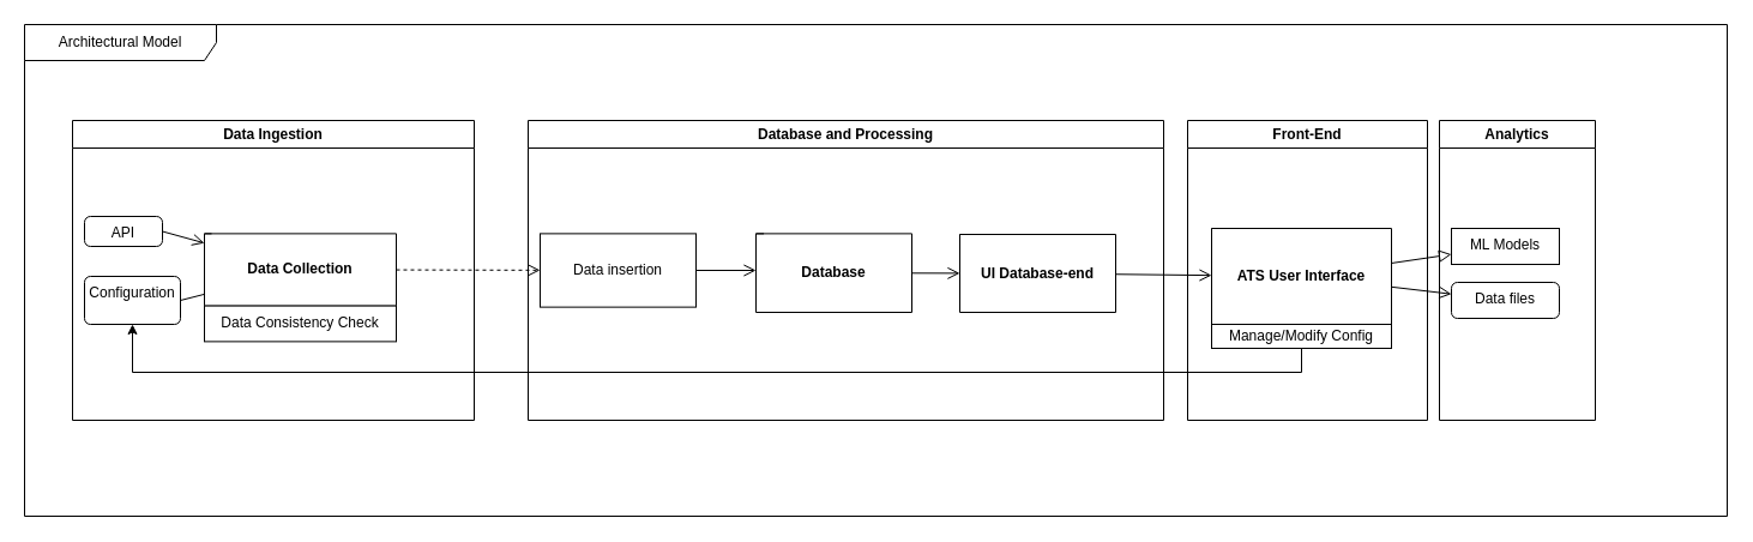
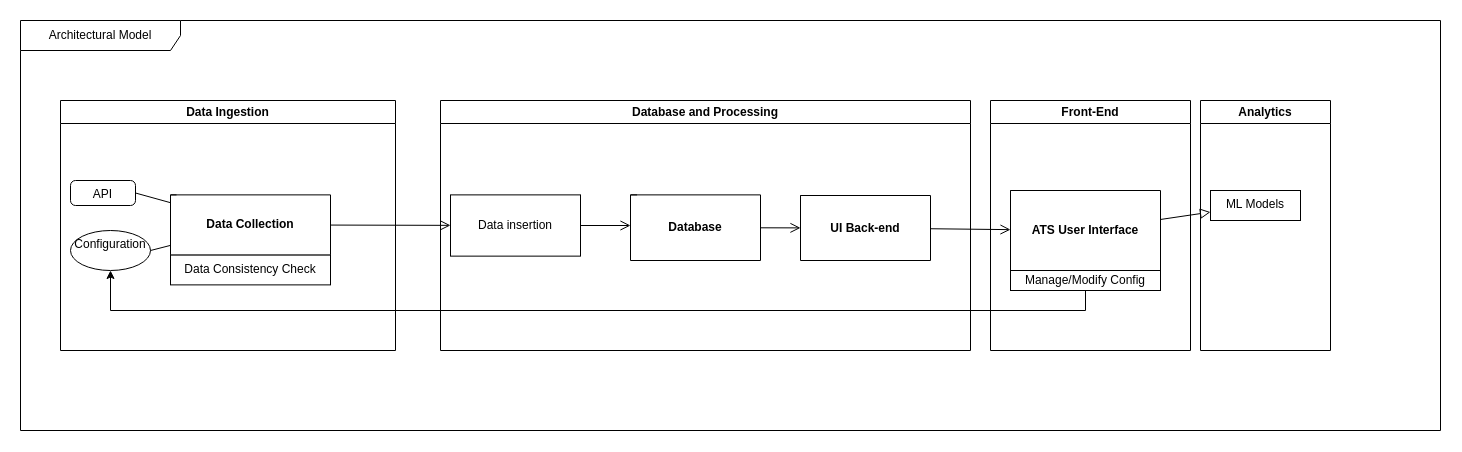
  <mxCell id="0" />
  <mxCell id="1" parent="0" />
  <mxCell id="2" value="Architectural Model" style="shape=umlFrame;whiteSpace=wrap;html=1;pointerEvents=0;recursiveResize=0;container=1;collapsible=0;width=160;" vertex="1" parent="1"><mxGeometry x="20" y="20" width="1420" height="410" as="geometry" /></mxCell>
  <mxCell id="3" value="" style="endArrow=open;startArrow=none;endFill=0;startFill=0;endSize=8;html=1;verticalAlign=bottom;labelBackgroundColor=none;strokeWidth=1;rounded=0;" edge="1" parent="2" source="17" target="21"><mxGeometry width="160" relative="1" as="geometry"><mxPoint x="940" y="189.5" as="sourcePoint" /><mxPoint x="990" y="189.5" as="targetPoint" /></mxGeometry></mxCell>
  <mxCell id="4" value="" style="endArrow=block;startArrow=none;endFill=0;startFill=0;endSize=8;html=1;verticalAlign=bottom;labelBackgroundColor=none;strokeWidth=1;rounded=0;" edge="1" parent="2" source="21" target="25"><mxGeometry width="160" relative="1" as="geometry"><mxPoint x="1140" y="165" as="sourcePoint" /><mxPoint x="1190" y="164.5" as="targetPoint" /></mxGeometry></mxCell>
- <mxCell id="5" value="" style="endArrow=open;startArrow=none;endFill=0;startFill=0;endSize=8;html=1;verticalAlign=bottom;labelBackgroundColor=none;strokeWidth=1;rounded=0;" edge="1" parent="2" source="21" target="24"><mxGeometry width="160" relative="1" as="geometry"><mxPoint x="1140" y="209.5" as="sourcePoint" /><mxPoint x="1190" y="209.5" as="targetPoint" /></mxGeometry></mxCell>
  <mxCell id="6" value="Data Ingestion" style="swimlane;whiteSpace=wrap;html=1;" vertex="1" parent="2"><mxGeometry x="40" y="80" width="335" height="250" as="geometry" /></mxCell>
  <mxCell id="7" value="Data Consistency Check" style="rounded=0;whiteSpace=wrap;html=1;" vertex="1" parent="6"><mxGeometry x="110" y="154.38" width="160" height="30" as="geometry" /></mxCell>
  <mxCell id="8" value="API" style="html=1;align=center;verticalAlign=top;rounded=1;absoluteArcSize=1;arcSize=10;dashed=0;whiteSpace=wrap;" vertex="1" parent="6"><mxGeometry x="10" y="80" width="65" height="25" as="geometry" /></mxCell>
- <mxCell id="9" value="Configuration" style="html=1;align=center;verticalAlign=top;rounded=1;absoluteArcSize=1;arcSize=10;dashed=0;whiteSpace=wrap;" vertex="1" parent="6"><mxGeometry x="10" y="130" width="80" height="40" as="geometry" /></mxCell>
+ <mxCell id="9" value="Configuration" style="ellipse;html=1;align=center;verticalAlign=top;absoluteArcSize=1;arcSize=10;dashed=0;whiteSpace=wrap;" vertex="1" parent="6"><mxGeometry x="10" y="130" width="80" height="40" as="geometry" /></mxCell>
  <mxCell id="10" value="" style="endArrow=none;startArrow=none;endFill=0;startFill=0;endSize=8;html=1;verticalAlign=bottom;labelBackgroundColor=none;strokeWidth=1;rounded=0;exitX=1;exitY=0.5;exitDx=0;exitDy=0;" edge="1" parent="6" source="9" target="12"><mxGeometry width="160" relative="1" as="geometry"><mxPoint x="90" y="134.5" as="sourcePoint" /><mxPoint x="110" y="130.6" as="targetPoint" /></mxGeometry></mxCell>
- <mxCell id="11" value="" style="endArrow=open;startArrow=none;endFill=0;startFill=0;endSize=8;html=1;verticalAlign=bottom;labelBackgroundColor=none;strokeWidth=1;rounded=0;exitX=1;exitY=0.5;exitDx=0;exitDy=0;" edge="1" parent="6" source="8" target="12"><mxGeometry width="160" relative="1" as="geometry"><mxPoint x="220" y="130" as="sourcePoint" /><mxPoint x="110" y="95" as="targetPoint" /></mxGeometry></mxCell>
+ <mxCell id="11" value="" style="endArrow=none;startArrow=none;endFill=0;startFill=0;endSize=8;html=1;verticalAlign=bottom;labelBackgroundColor=none;strokeWidth=1;rounded=0;exitX=1;exitY=0.5;exitDx=0;exitDy=0;" edge="1" parent="6" source="8" target="12"><mxGeometry width="160" relative="1" as="geometry"><mxPoint x="220" y="130" as="sourcePoint" /><mxPoint x="110" y="95" as="targetPoint" /></mxGeometry></mxCell>
  <mxCell id="12" value="Data Collection" style="shape=folder;fontStyle=1;tabWidth=0;tabHeight=0;tabPosition=left;html=1;boundedLbl=1;whiteSpace=wrap;" vertex="1" parent="6"><mxGeometry x="110" y="94.38" width="160" height="60" as="geometry" /></mxCell>
  <mxCell id="13" value="Database and Processing" style="swimlane;whiteSpace=wrap;html=1;" vertex="1" parent="2"><mxGeometry x="420" y="80" width="530" height="250" as="geometry" /></mxCell>
  <mxCell id="14" value="Data insertion" style="rounded=0;whiteSpace=wrap;html=1;" vertex="1" parent="13"><mxGeometry x="10" y="94.38" width="130" height="61.25" as="geometry" /></mxCell>
  <mxCell id="15" value="Database" style="shape=folder;fontStyle=1;tabWidth=0;tabHeight=0;tabPosition=left;html=1;boundedLbl=1;whiteSpace=wrap;" vertex="1" parent="13"><mxGeometry x="190" y="94.38" width="130" height="65.62" as="geometry" /></mxCell>
  <mxCell id="16" value="" style="endArrow=open;startArrow=none;endFill=0;startFill=0;endSize=8;html=1;verticalAlign=bottom;labelBackgroundColor=none;strokeWidth=1;rounded=0;entryX=0;entryY=0;entryDx=0;entryDy=30.625;entryPerimeter=0;exitX=1;exitY=0.5;exitDx=0;exitDy=0;" edge="1" parent="13" source="14" target="15"><mxGeometry width="160" relative="1" as="geometry"><mxPoint x="130" y="110" as="sourcePoint" /><mxPoint x="-20" y="135" as="targetPoint" /><Array as="points" /></mxGeometry></mxCell>
- <mxCell id="17" value="UI Database-end" style="shape=folder;fontStyle=1;tabWidth=0;tabHeight=0;tabPosition=left;html=1;boundedLbl=1;whiteSpace=wrap;" vertex="1" parent="13"><mxGeometry x="360" y="95" width="130" height="65" as="geometry" /></mxCell>
+ <mxCell id="17" value="UI Back-end" style="shape=folder;fontStyle=1;tabWidth=0;tabHeight=0;tabPosition=left;html=1;boundedLbl=1;whiteSpace=wrap;" vertex="1" parent="13"><mxGeometry x="360" y="95" width="130" height="65" as="geometry" /></mxCell>
  <mxCell id="18" value="" style="endArrow=open;startArrow=none;endFill=0;startFill=0;endSize=8;html=1;verticalAlign=bottom;labelBackgroundColor=none;strokeWidth=1;rounded=0;" edge="1" parent="13" source="15" target="17"><mxGeometry width="160" relative="1" as="geometry"><mxPoint x="290" y="135.005" as="sourcePoint" /><mxPoint x="360" y="125" as="targetPoint" /></mxGeometry></mxCell>
- <mxCell id="19" value="" style="endArrow=open;startArrow=none;endFill=0;startFill=0;endSize=8;html=1;verticalAlign=bottom;labelBackgroundColor=none;strokeWidth=1;rounded=0;dashed=1;" edge="1" parent="2" source="12" target="14"><mxGeometry width="160" relative="1" as="geometry"><mxPoint x="170" y="290" as="sourcePoint" /><mxPoint x="390" y="180" as="targetPoint" /></mxGeometry></mxCell>
+ <mxCell id="19" value="" style="endArrow=open;startArrow=none;endFill=0;startFill=0;endSize=8;html=1;verticalAlign=bottom;labelBackgroundColor=none;strokeWidth=1;rounded=0;" edge="1" parent="2" source="12" target="14"><mxGeometry width="160" relative="1" as="geometry"><mxPoint x="170" y="290" as="sourcePoint" /><mxPoint x="390" y="180" as="targetPoint" /></mxGeometry></mxCell>
  <mxCell id="20" value="Front-End" style="swimlane;whiteSpace=wrap;html=1;" vertex="1" parent="2"><mxGeometry x="970" y="80" width="200" height="250" as="geometry" /></mxCell>
  <mxCell id="21" value="ATS User Interface" style="shape=folder;fontStyle=1;tabWidth=0;tabHeight=0;tabPosition=left;html=1;boundedLbl=1;whiteSpace=wrap;" vertex="1" parent="20"><mxGeometry x="20" y="90" width="150" height="80" as="geometry" /></mxCell>
  <mxCell id="22" value="Manage/Modify Config" style="rounded=0;whiteSpace=wrap;html=1;" vertex="1" parent="20"><mxGeometry x="20" y="170" width="150" height="20" as="geometry" /></mxCell>
  <mxCell id="23" value="Analytics" style="swimlane;whiteSpace=wrap;html=1;" vertex="1" parent="2"><mxGeometry x="1180" y="80" width="130" height="250" as="geometry" /></mxCell>
- <mxCell id="24" value="Data files" style="html=1;align=center;verticalAlign=top;rounded=1;absoluteArcSize=1;arcSize=10;dashed=0;whiteSpace=wrap;" vertex="1" parent="23"><mxGeometry x="10" y="135" width="90" height="30" as="geometry" /></mxCell>
  <mxCell id="25" value="ML Models" style="html=1;align=center;verticalAlign=top;absoluteArcSize=1;arcSize=10;dashed=0;whiteSpace=wrap;rounded=0;" vertex="1" parent="23"><mxGeometry x="10" y="90" width="90" height="30" as="geometry" /></mxCell>
  <mxCell id="26" style="edgeStyle=orthogonalEdgeStyle;rounded=0;orthogonalLoop=1;jettySize=auto;html=1;exitX=0.5;exitY=1;exitDx=0;exitDy=0;entryX=0.5;entryY=1;entryDx=0;entryDy=0;" edge="1" parent="2" source="22" target="9"><mxGeometry relative="1" as="geometry"><Array as="points"><mxPoint x="1065" y="290" /><mxPoint x="90" y="290" /></Array></mxGeometry></mxCell>
